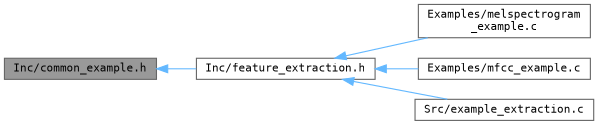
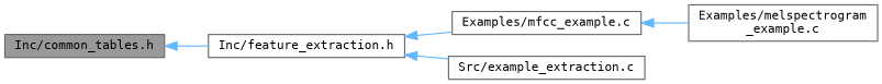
  digraph {
    fontname="DejaVu Sans Mono"
    rankdir=LR
    node [color=grey40 fillcolor=white fontname="DejaVu Sans Mono" fontsize=10 shape=box style=filled]
    edge [color=steelblue1 dir=back fontname="DejaVu Sans Mono" fontsize=10 labelfontname=Helvetica labelfontsize=10 style=solid]
-   n1 [color=gray40 fillcolor=grey60 fontcolor=black height=0.2 label="Inc/common_example.h" width=0.4]
+   n1 [color=gray40 fillcolor=grey60 fontcolor=black height=0.2 label="Inc/common_tables.h" width=0.4]
    n2 [height=0.2 label="Inc/feature_extraction.h" width=0.4]
    n3 [height=0.2 label="Examples/melspectrogram\l_example.c" width=0.4]
    n4 [height=0.2 label="Examples/mfcc_example.c" width=0.4]
    n5 [height=0.2 label="Src/example_extraction.c" width=0.4]
    n1 -> n2
-   n2 -> n3
+   n4 -> n3
    n2 -> n4
    n2 -> n5
  }
